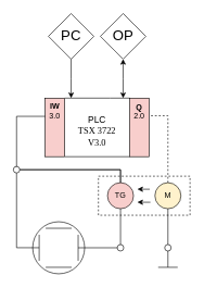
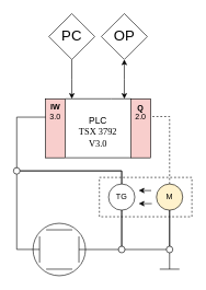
  <mxCell id="0" />
  <mxCell id="1" parent="0" />
  <mxCell id="2" style="edgeStyle=orthogonalEdgeStyle;rounded=0;orthogonalLoop=1;jettySize=auto;html=1;endArrow=none;endFill=0;exitX=0.5;exitY=0;exitDx=0;exitDy=0;" parent="1" source="18" edge="1"><mxGeometry relative="1" as="geometry"><mxPoint x="-5" y="178" as="sourcePoint" /><mxPoint x="75" y="178" as="targetPoint" /><Array as="points"><mxPoint x="185" y="260" /><mxPoint x="25" y="260" /><mxPoint x="25" y="178" /></Array></mxGeometry></mxCell>
  <mxCell id="3" style="edgeStyle=orthogonalEdgeStyle;rounded=0;orthogonalLoop=1;jettySize=auto;html=1;exitX=1;exitY=0;exitDx=0;exitDy=0;entryX=0;entryY=0;entryDx=0;entryDy=0;endArrow=none;endFill=0;" parent="1" source="6" target="5" edge="1"><mxGeometry relative="1" as="geometry"><Array as="points"><mxPoint x="169" y="150" /><mxPoint x="169" y="150" /></Array></mxGeometry></mxCell>
  <mxCell id="4" style="edgeStyle=orthogonalEdgeStyle;rounded=0;orthogonalLoop=1;jettySize=auto;html=1;exitX=1;exitY=1;exitDx=0;exitDy=0;entryX=0;entryY=1;entryDx=0;entryDy=0;endArrow=none;endFill=0;" parent="1" source="6" target="5" edge="1"><mxGeometry relative="1" as="geometry"><Array as="points"><mxPoint x="99" y="240" /><mxPoint x="199" y="240" /></Array></mxGeometry></mxCell>
  <mxCell id="5" value="&lt;b&gt;Q&lt;/b&gt;&lt;br&gt;2.0" style="rounded=0;whiteSpace=wrap;html=1;align=center;horizontal=1;verticalAlign=top;fillColor=#f8cecc;" parent="1" vertex="1"><mxGeometry x="199" y="150" width="30" height="90" as="geometry" /></mxCell>
  <mxCell id="6" value="&lt;b&gt;IW&lt;/b&gt;&lt;br&gt;3.0&lt;br&gt;" style="rounded=0;whiteSpace=wrap;html=1;align=center;verticalAlign=top;spacing=1;fillColor=#f8cecc;" parent="1" vertex="1"><mxGeometry x="69" y="150" width="30" height="90" as="geometry" /></mxCell>
  <mxCell id="7" style="edgeStyle=orthogonalEdgeStyle;rounded=0;orthogonalLoop=1;jettySize=auto;html=1;exitX=0.5;exitY=1;exitDx=0;exitDy=0;endArrow=classic;endFill=1;" parent="1" source="8" edge="1"><mxGeometry relative="1" as="geometry"><mxPoint x="109" y="150" as="targetPoint" /></mxGeometry></mxCell>
  <mxCell id="8" value="&lt;font style=&quot;font-size: 22px&quot;&gt;PC&lt;/font&gt;" style="rhombus;whiteSpace=wrap;html=1;aspect=fixed;verticalAlign=middle;" parent="1" vertex="1"><mxGeometry x="74" y="20" width="70" height="70" as="geometry" /></mxCell>
- <mxCell id="9" value="&lt;font style=&quot;font-size: 14px&quot;&gt;PLC&lt;br&gt;&lt;span style=&quot;font-family: &amp;#34;times new roman&amp;#34; , serif&quot;&gt;TSX 3722 V3.0&lt;/span&gt;&lt;/font&gt;" style="text;html=1;strokeColor=none;fillColor=none;align=center;verticalAlign=middle;whiteSpace=wrap;rounded=0;" parent="1" vertex="1"><mxGeometry x="119" y="162" width="60" height="78" as="geometry" /></mxCell>
+ <mxCell id="9" value="&lt;font style=&quot;font-size: 14px&quot;&gt;PLC&lt;br&gt;&lt;span style=&quot;font-family: &amp;#34;times new roman&amp;#34; , serif&quot;&gt;TSX 3792 V3.0&lt;/span&gt;&lt;/font&gt;" style="text;html=1;strokeColor=none;fillColor=none;align=center;verticalAlign=middle;whiteSpace=wrap;rounded=0;" parent="1" vertex="1"><mxGeometry x="119" y="162" width="60" height="78" as="geometry" /></mxCell>
  <mxCell id="10" style="edgeStyle=orthogonalEdgeStyle;rounded=0;orthogonalLoop=1;jettySize=auto;html=1;exitX=0.5;exitY=1;exitDx=0;exitDy=0;startArrow=classic;startFill=1;" parent="1" source="11" edge="1"><mxGeometry relative="1" as="geometry"><mxPoint x="189" y="150" as="targetPoint" /></mxGeometry></mxCell>
  <mxCell id="11" value="&lt;font style=&quot;font-size: 22px&quot;&gt;OP&lt;/font&gt;" style="rhombus;whiteSpace=wrap;html=1;aspect=fixed;verticalAlign=middle;" parent="1" vertex="1"><mxGeometry x="154" y="20" width="70" height="70" as="geometry" /></mxCell>
  <mxCell id="12" value="" style="endArrow=none;html=1;rounded=0;" parent="1" edge="1"><mxGeometry width="50" height="50" relative="1" as="geometry"><mxPoint x="273" y="410" as="sourcePoint" /><mxPoint x="243" y="410" as="targetPoint" /></mxGeometry></mxCell>
  <mxCell id="13" style="edgeStyle=orthogonalEdgeStyle;rounded=0;orthogonalLoop=1;jettySize=auto;html=1;exitX=0.5;exitY=0;exitDx=0;exitDy=0;entryX=1.017;entryY=0.301;entryDx=0;entryDy=0;entryPerimeter=0;endArrow=none;endFill=0;dashed=1;" edge="1" parent="1" source="15" target="5"><mxGeometry relative="1" as="geometry" /></mxCell>
  <mxCell id="14" style="edgeStyle=orthogonalEdgeStyle;rounded=0;orthogonalLoop=1;jettySize=auto;html=1;exitX=0.5;exitY=1;exitDx=0;exitDy=0;endArrow=none;endFill=0;" edge="1" parent="1" source="15"><mxGeometry relative="1" as="geometry"><mxPoint x="258" y="410" as="targetPoint" /></mxGeometry></mxCell>
  <mxCell id="15" value="M" style="ellipse;whiteSpace=wrap;html=1;aspect=fixed;fillColor=#fff2cc;" vertex="1" parent="1"><mxGeometry x="238" y="280" width="40" height="40" as="geometry" /></mxCell>
  <mxCell id="16" style="edgeStyle=orthogonalEdgeStyle;rounded=0;orthogonalLoop=1;jettySize=auto;html=1;endArrow=none;endFill=0;exitX=0.5;exitY=0;exitDx=0;exitDy=0;startArrow=none;" edge="1" parent="1" source="28"><mxGeometry relative="1" as="geometry"><mxPoint x="59.82" y="379.907" as="targetPoint" /><mxPoint x="25.82" y="380" as="sourcePoint" /><Array as="points"><mxPoint x="25" y="260" /><mxPoint x="25" y="380" /></Array></mxGeometry></mxCell>
- <mxCell id="18" value="TG" style="ellipse;whiteSpace=wrap;html=1;aspect=fixed;fillColor=#f8cecc;" vertex="1" parent="1"><mxGeometry x="165" y="280" width="40" height="40" as="geometry" /></mxCell>
+ <mxCell id="17" style="edgeStyle=orthogonalEdgeStyle;rounded=0;orthogonalLoop=1;jettySize=auto;html=1;exitX=0.5;exitY=1;exitDx=0;exitDy=0;entryX=0.5;entryY=1;entryDx=0;entryDy=0;endArrow=none;endFill=0;" edge="1" parent="1" source="18" target="15"><mxGeometry relative="1" as="geometry"><Array as="points"><mxPoint x="185" y="380" /><mxPoint x="258" y="380" /></Array></mxGeometry></mxCell>
+ <mxCell id="18" value="TG" style="ellipse;whiteSpace=wrap;html=1;aspect=fixed;" vertex="1" parent="1"><mxGeometry x="165" y="280" width="40" height="40" as="geometry" /></mxCell>
  <mxCell id="19" value="" style="endArrow=classic;html=1;" edge="1" parent="1"><mxGeometry width="50" height="50" relative="1" as="geometry"><mxPoint x="230" y="290" as="sourcePoint" /><mxPoint x="211" y="290" as="targetPoint" /></mxGeometry></mxCell>
  <mxCell id="20" value="" style="endArrow=classic;html=1;" edge="1" parent="1"><mxGeometry width="50" height="50" relative="1" as="geometry"><mxPoint x="231" y="310" as="sourcePoint" /><mxPoint x="211" y="310" as="targetPoint" /></mxGeometry></mxCell>
  <mxCell id="21" value="" style="rounded=0;whiteSpace=wrap;html=1;fillColor=none;dashed=1;" vertex="1" parent="1"><mxGeometry x="151" y="270" width="141" height="60" as="geometry" /></mxCell>
  <mxCell id="22" style="edgeStyle=orthogonalEdgeStyle;rounded=0;orthogonalLoop=1;jettySize=auto;html=1;endArrow=none;endFill=0;" edge="1" parent="1"><mxGeometry relative="1" as="geometry"><mxPoint x="119.82" y="380" as="targetPoint" /><Array as="points"><mxPoint x="185" y="320" /><mxPoint x="185" y="380" /></Array><mxPoint x="185" y="320" as="sourcePoint" /></mxGeometry></mxCell>
  <mxCell id="23" value="" style="endArrow=none;html=1;" edge="1" parent="1"><mxGeometry width="50" height="50" relative="1" as="geometry"><mxPoint x="59.82" y="400" as="sourcePoint" /><mxPoint x="59.82" y="360" as="targetPoint" /></mxGeometry></mxCell>
  <mxCell id="24" value="" style="endArrow=none;html=1;" edge="1" parent="1"><mxGeometry width="50" height="50" relative="1" as="geometry"><mxPoint x="109.82" y="350" as="sourcePoint" /><mxPoint x="69.82" y="350" as="targetPoint" /></mxGeometry></mxCell>
  <mxCell id="25" value="" style="endArrow=none;html=1;" edge="1" parent="1"><mxGeometry width="50" height="50" relative="1" as="geometry"><mxPoint x="109.82" y="410" as="sourcePoint" /><mxPoint x="69.82" y="410" as="targetPoint" /></mxGeometry></mxCell>
  <mxCell id="26" value="" style="endArrow=none;html=1;" edge="1" parent="1"><mxGeometry width="50" height="50" relative="1" as="geometry"><mxPoint x="119.82" y="400" as="sourcePoint" /><mxPoint x="119.82" y="360" as="targetPoint" /></mxGeometry></mxCell>
  <mxCell id="27" value="" style="ellipse;whiteSpace=wrap;html=1;aspect=fixed;fillColor=none;" vertex="1" parent="1"><mxGeometry x="49.82" y="340" width="80" height="80" as="geometry" /></mxCell>
  <mxCell id="28" value="" style="ellipse;whiteSpace=wrap;html=1;aspect=fixed;verticalAlign=top;" parent="1" vertex="1"><mxGeometry x="20" y="255" width="10" height="10" as="geometry" /></mxCell>
  <mxCell id="29" value="" style="edgeStyle=orthogonalEdgeStyle;rounded=0;orthogonalLoop=1;jettySize=auto;html=1;endArrow=none;endFill=0;exitX=0.5;exitY=0;exitDx=0;exitDy=0;" edge="1" parent="1" source="18" target="28"><mxGeometry relative="1" as="geometry"><mxPoint x="59.82" y="379.907" as="targetPoint" /><mxPoint x="185" y="280" as="sourcePoint" /><Array as="points"><mxPoint x="185" y="260" /></Array></mxGeometry></mxCell>
  <mxCell id="30" value="" style="ellipse;whiteSpace=wrap;html=1;aspect=fixed;verticalAlign=top;" vertex="1" parent="1"><mxGeometry x="180" y="375" width="10" height="10" as="geometry" /></mxCell>
  <mxCell id="31" value="" style="ellipse;whiteSpace=wrap;html=1;aspect=fixed;verticalAlign=top;" vertex="1" parent="1"><mxGeometry x="253" y="375" width="10" height="10" as="geometry" /></mxCell>
